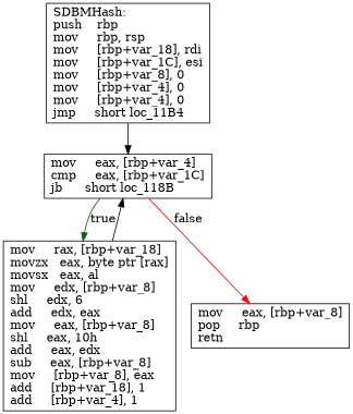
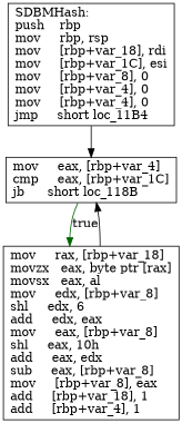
  digraph {
    node [shape=box]
    n1 [label="SDBMHash:\lpush    rbp\lmov     rbp, rsp\lmov     [rbp+var_18], rdi\lmov     [rbp+var_1C], esi\lmov     [rbp+var_8], 0\lmov     [rbp+var_4], 0\lmov     [rbp+var_4], 0\ljmp     short loc_11B4\l"]
    n2 [label="mov     eax, [rbp+var_4]\lcmp     eax, [rbp+var_1C]\ljb      short loc_118B\l"]
    n3 [label="mov     rax, [rbp+var_18]\lmovzx   eax, byte ptr [rax]\lmovsx   eax, al\lmov     edx, [rbp+var_8]\lshl     edx, 6\ladd     edx, eax\lmov     eax, [rbp+var_8]\lshl     eax, 10h\ladd     eax, edx\lsub     eax, [rbp+var_8]\lmov     [rbp+var_8], eax\ladd     [rbp+var_18], 1\ladd     [rbp+var_4], 1\l"]
-   n4 [label="mov     eax, [rbp+var_8]\lpop     rbp\lretn\l"]
    n1 -> n2
    n2 -> n3 [color=darkgreen label=true]
-   n2 -> n4 [color=red label=false]
    n3 -> n2
  }
